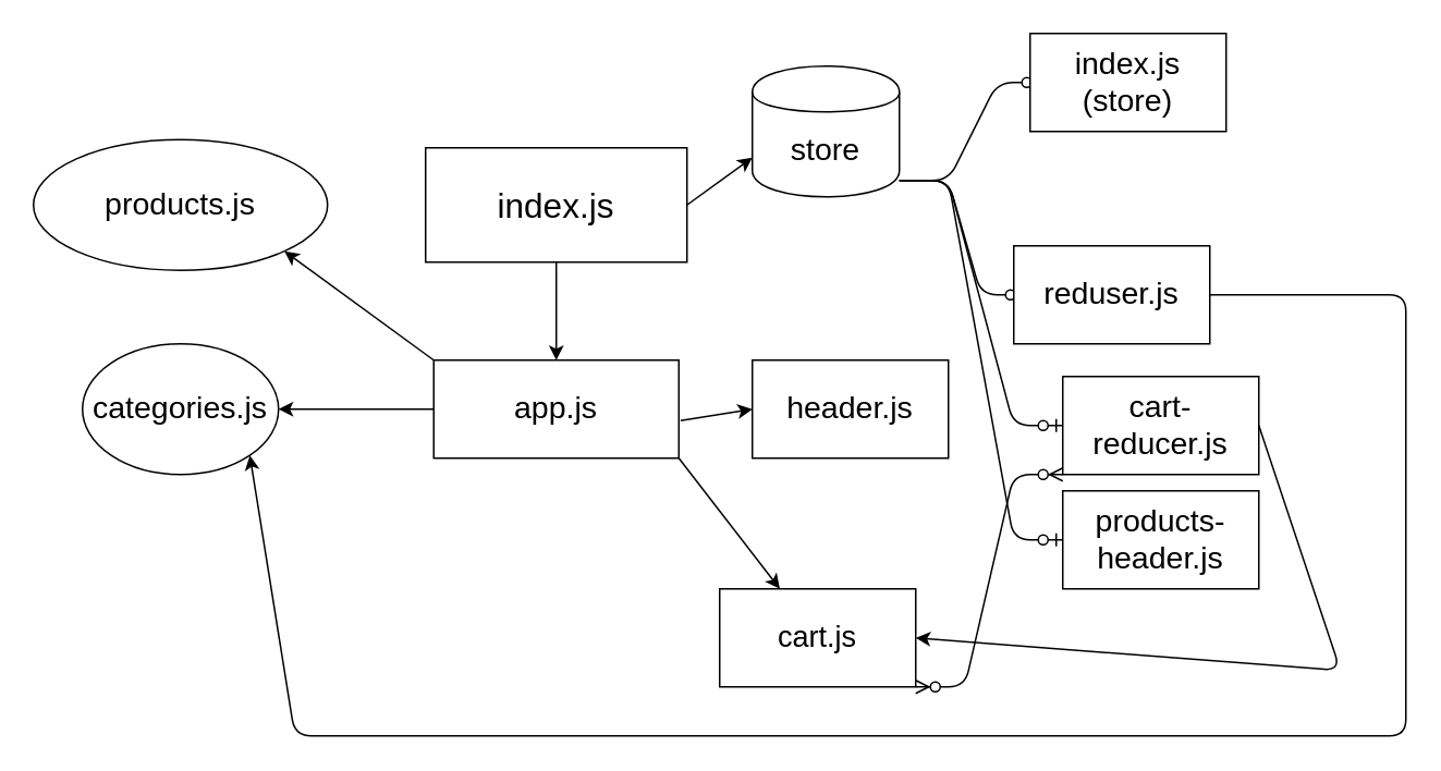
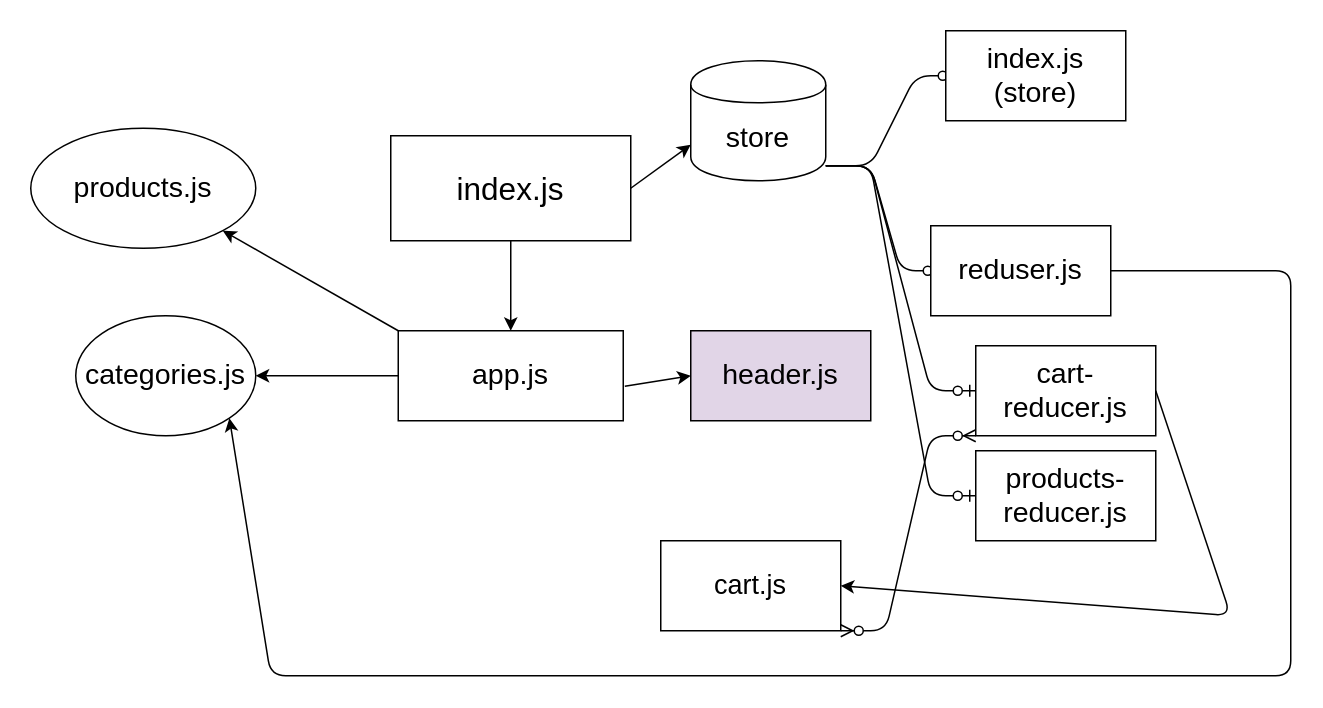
  <mxCell id="0" />
  <mxCell id="1" parent="0" />
  <mxCell id="2" value="&lt;font style=&quot;font-size: 21px&quot;&gt;index.js&lt;/font&gt;" style="rounded=0;whiteSpace=wrap;html=1;fontFamily=Helvetica;" parent="1" vertex="1"><mxGeometry x="260" y="90" width="160" height="70" as="geometry" /></mxCell>
  <mxCell id="3" value="" style="endArrow=classic;html=1;fontFamily=Helvetica;exitX=0.5;exitY=1;exitDx=0;exitDy=0;entryX=0.5;entryY=0;entryDx=0;entryDy=0;" parent="1" source="2" target="4" edge="1"><mxGeometry width="50" height="50" relative="1" as="geometry"><mxPoint x="340" y="270" as="sourcePoint" /><mxPoint x="340" y="240" as="targetPoint" /></mxGeometry></mxCell>
  <mxCell id="4" value="app.js" style="rounded=0;whiteSpace=wrap;html=1;fontFamily=Helvetica;fontSize=19;" parent="1" vertex="1"><mxGeometry x="265" y="220" width="150" height="60" as="geometry" /></mxCell>
- <mxCell id="5" value="header.js" style="rounded=0;whiteSpace=wrap;html=1;fontFamily=Helvetica;fontSize=19;" parent="1" vertex="1"><mxGeometry x="460" y="220" width="120" height="60" as="geometry" /></mxCell>
+ <mxCell id="5" value="header.js" style="rounded=0;whiteSpace=wrap;html=1;fontFamily=Helvetica;fontSize=19;fillColor=#e1d5e7;" parent="1" vertex="1"><mxGeometry x="460" y="220" width="120" height="60" as="geometry" /></mxCell>
  <mxCell id="6" value="" style="endArrow=classic;html=1;fontFamily=Helvetica;fontSize=19;exitX=1.007;exitY=0.617;exitDx=0;exitDy=0;exitPerimeter=0;entryX=0;entryY=0.5;entryDx=0;entryDy=0;" parent="1" source="4" target="5" edge="1"><mxGeometry width="50" height="50" relative="1" as="geometry"><mxPoint x="220" y="270" as="sourcePoint" /><mxPoint x="270" y="220" as="targetPoint" /></mxGeometry></mxCell>
  <mxCell id="7" value="" style="endArrow=classic;html=1;fontFamily=Helvetica;fontSize=19;exitX=0;exitY=0.5;exitDx=0;exitDy=0;" parent="1" source="4" edge="1"><mxGeometry width="50" height="50" relative="1" as="geometry"><mxPoint x="220" y="270" as="sourcePoint" /><mxPoint x="170" y="250" as="targetPoint" /></mxGeometry></mxCell>
  <mxCell id="8" value="categories.js" style="ellipse;whiteSpace=wrap;html=1;fontFamily=Helvetica;fontSize=19;" parent="1" vertex="1"><mxGeometry x="50" y="210" width="120" height="80" as="geometry" /></mxCell>
- <mxCell id="9" value="products.js" style="ellipse;whiteSpace=wrap;html=1;fontFamily=Helvetica;fontSize=19;" parent="1" vertex="1"><mxGeometry x="20" y="85" width="180" height="80" as="geometry" /></mxCell>
+ <mxCell id="9" value="products.js" style="ellipse;whiteSpace=wrap;html=1;fontFamily=Helvetica;fontSize=19;" parent="1" vertex="1"><mxGeometry x="20" y="85" width="150" height="80" as="geometry" /></mxCell>
  <mxCell id="10" value="" style="endArrow=classic;html=1;fontFamily=Helvetica;fontSize=19;entryX=1;entryY=1;entryDx=0;entryDy=0;exitX=0;exitY=0;exitDx=0;exitDy=0;" parent="1" source="4" target="9" edge="1"><mxGeometry width="50" height="50" relative="1" as="geometry"><mxPoint x="210" y="270" as="sourcePoint" /><mxPoint x="270" y="220" as="targetPoint" /></mxGeometry></mxCell>
  <mxCell id="11" value="store" style="shape=cylinder;whiteSpace=wrap;html=1;boundedLbl=1;backgroundOutline=1;fontFamily=Helvetica;fontSize=19;" parent="1" vertex="1"><mxGeometry x="460" y="40" width="90" height="80" as="geometry" /></mxCell>
  <mxCell id="12" value="" style="endArrow=classic;html=1;fontFamily=Helvetica;fontSize=19;entryX=0;entryY=0.7;entryDx=0;entryDy=0;exitX=1;exitY=0.5;exitDx=0;exitDy=0;" parent="1" source="2" target="11" edge="1"><mxGeometry width="50" height="50" relative="1" as="geometry"><mxPoint x="230" y="220" as="sourcePoint" /><mxPoint x="280" y="170" as="targetPoint" /></mxGeometry></mxCell>
  <mxCell id="13" value="" style="edgeStyle=entityRelationEdgeStyle;fontSize=12;html=1;endArrow=ERzeroToOne;endFill=1;" parent="1" edge="1"><mxGeometry width="100" height="100" relative="1" as="geometry"><mxPoint x="550" y="110" as="sourcePoint" /><mxPoint x="630" y="180" as="targetPoint" /></mxGeometry></mxCell>
  <mxCell id="14" value="" style="edgeStyle=entityRelationEdgeStyle;fontSize=12;html=1;endArrow=ERzeroToOne;endFill=1;" parent="1" edge="1"><mxGeometry width="100" height="100" relative="1" as="geometry"><mxPoint x="550" y="110" as="sourcePoint" /><mxPoint x="640" y="50" as="targetPoint" /></mxGeometry></mxCell>
  <mxCell id="15" value="index.js&lt;br&gt;(store)" style="rounded=0;whiteSpace=wrap;html=1;fontFamily=Helvetica;fontSize=19;" parent="1" vertex="1"><mxGeometry x="630" y="20" width="120" height="60" as="geometry" /></mxCell>
  <mxCell id="16" value="reduser.js" style="rounded=0;whiteSpace=wrap;html=1;fontFamily=Helvetica;fontSize=19;" parent="1" vertex="1"><mxGeometry x="620" y="150" width="120" height="60" as="geometry" /></mxCell>
  <mxCell id="17" value="" style="edgeStyle=entityRelationEdgeStyle;fontSize=12;html=1;endArrow=ERzeroToOne;endFill=1;" edge="1" parent="1"><mxGeometry width="100" height="100" relative="1" as="geometry"><mxPoint x="550" y="110" as="sourcePoint" /><mxPoint x="650" y="260" as="targetPoint" /></mxGeometry></mxCell>
  <mxCell id="18" value="" style="edgeStyle=entityRelationEdgeStyle;fontSize=12;html=1;endArrow=ERzeroToOne;endFill=1;entryX=0;entryY=0.5;entryDx=0;entryDy=0;" edge="1" parent="1" target="19"><mxGeometry width="100" height="100" relative="1" as="geometry"><mxPoint x="550" y="110" as="sourcePoint" /><mxPoint x="650" y="310" as="targetPoint" /></mxGeometry></mxCell>
- <mxCell id="19" value="products-header.js" style="rounded=0;whiteSpace=wrap;html=1;fontSize=19;" vertex="1" parent="1"><mxGeometry x="650" y="300" width="120" height="60" as="geometry" /></mxCell>
+ <mxCell id="19" value="products-reducer.js" style="rounded=0;whiteSpace=wrap;html=1;fontSize=19;" vertex="1" parent="1"><mxGeometry x="650" y="300" width="120" height="60" as="geometry" /></mxCell>
  <mxCell id="20" value="cart-reducer.js" style="rounded=0;whiteSpace=wrap;html=1;fontSize=19;" vertex="1" parent="1"><mxGeometry x="650" y="230" width="120" height="60" as="geometry" /></mxCell>
- <mxCell id="21" value="" style="endArrow=classic;html=1;fontSize=19;exitX=1;exitY=1;exitDx=0;exitDy=0;" edge="1" parent="1" source="4" target="22"><mxGeometry width="50" height="50" relative="1" as="geometry"><mxPoint x="230" y="250" as="sourcePoint" /><mxPoint x="480" y="380" as="targetPoint" /></mxGeometry></mxCell>
  <mxCell id="22" value="cart.js" style="rounded=0;whiteSpace=wrap;html=1;fontSize=18;" vertex="1" parent="1"><mxGeometry x="440" y="360" width="120" height="60" as="geometry" /></mxCell>
  <mxCell id="23" value="" style="edgeStyle=entityRelationEdgeStyle;fontSize=12;html=1;endArrow=ERzeroToMany;endFill=1;startArrow=ERzeroToMany;entryX=0;entryY=1;entryDx=0;entryDy=0;exitX=1;exitY=1;exitDx=0;exitDy=0;" edge="1" parent="1" source="22" target="20"><mxGeometry width="100" height="100" relative="1" as="geometry"><mxPoint x="550" y="360" as="sourcePoint" /><mxPoint x="650" y="260" as="targetPoint" /></mxGeometry></mxCell>
  <mxCell id="24" value="" style="endArrow=classic;html=1;fontSize=18;exitX=1;exitY=0.5;exitDx=0;exitDy=0;entryX=1;entryY=0.5;entryDx=0;entryDy=0;" edge="1" parent="1" source="20" target="22"><mxGeometry width="50" height="50" relative="1" as="geometry"><mxPoint x="570" y="260" as="sourcePoint" /><mxPoint x="630" y="440" as="targetPoint" /><Array as="points"><mxPoint x="820" y="410" /></Array></mxGeometry></mxCell>
  <mxCell id="25" value="" style="endArrow=classic;html=1;fontSize=18;exitX=1;exitY=0.5;exitDx=0;exitDy=0;entryX=1;entryY=1;entryDx=0;entryDy=0;" edge="1" parent="1" source="16" target="8"><mxGeometry width="50" height="50" relative="1" as="geometry"><mxPoint x="560" y="260" as="sourcePoint" /><mxPoint y="450" as="targetPoint" x="110" /><Array as="points"><mxPoint x="860" y="180" /><mxPoint x="860" y="450" /><mxPoint x="180" y="450" /></Array></mxGeometry></mxCell>
